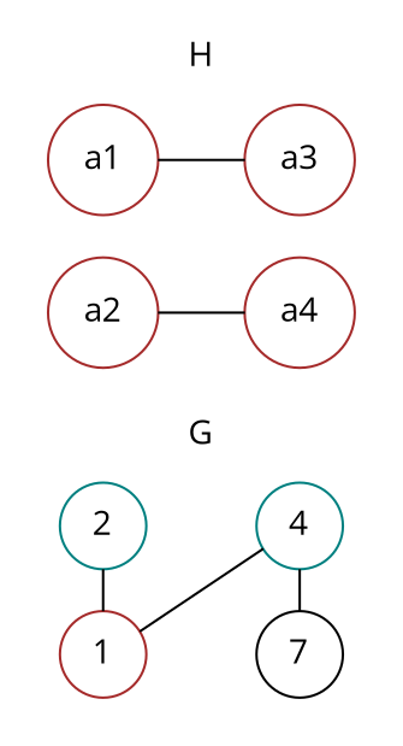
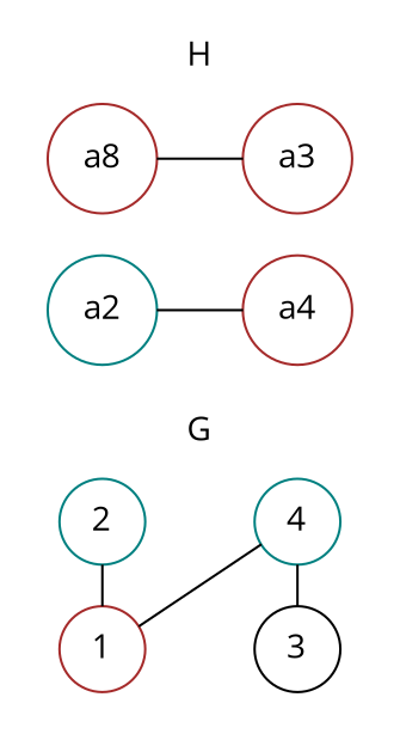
  strict graph {
    color=white
    fontname="Open Sans"
    rankdir=LR
    style=filled
    node [color=brown fontname="Open Sans" shape=circle]
    edge [fontname="Open Sans"]
    1 [height=0.1 width=0.1]
    2 [color=teal height=0.1 width=0.1]
    4 [color=teal height=0.1 width=0.1]
-   3 [color=black height=0.1 width=0.1 label=7]
-   a1 [height=0.1 width=0.1]
-   a2 [height=0.1 width=0.1]
+   3 [color=black height=0.1 width=0.1]
+   a1 [height=0.1 width=0.1 label=a8]
+   a2 [color=teal height=0.1 width=0.1]
    a3 [height=0.1 width=0.1]
    a4 [height=0.1 width=0.1]
    subgraph cluster_1 {
      label=G
      subgraph sub_2 {
        label=G
        rank=same
        1
        2
      }
      subgraph sub_3 {
        label=G
        rank=same
        4
        3
      }
    }
    subgraph cluster_4 {
      label=H
      subgraph sub_5 {
        label=H
        rank=same
        a1
        a2
      }
      subgraph sub_6 {
        label=H
        rank=same
        a3
        a4
      }
    }
    1 -- 2
    1 -- 4
    3 -- 4
    a1 -- a3
    a2 -- a4
  }
